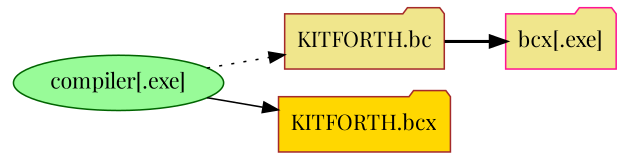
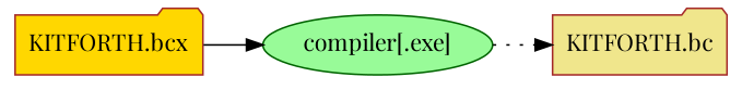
  digraph {
    fontname="Playfair Display"
    rankdir=LR
    node [color=brown fillcolor=khaki fontname="Playfair Display" shape=folder style=filled]
    edge [fontname="Playfair Display"]
-   n1 [color=deeppink label="bcx[.exe]"]
    n2 [color=darkgreen fillcolor=palegreen label="compiler[.exe]" shape=ellipse]
    n3 [label="KITFORTH.bc"]
    n4 [fillcolor=gold label="KITFORTH.bcx"]
    n2 -> n3 [style=dotted]
-   n3 -> n1 [style=bold]
-   n2 -> n4 [style=solid]
+   n4 -> n2 [style=solid]
  }
